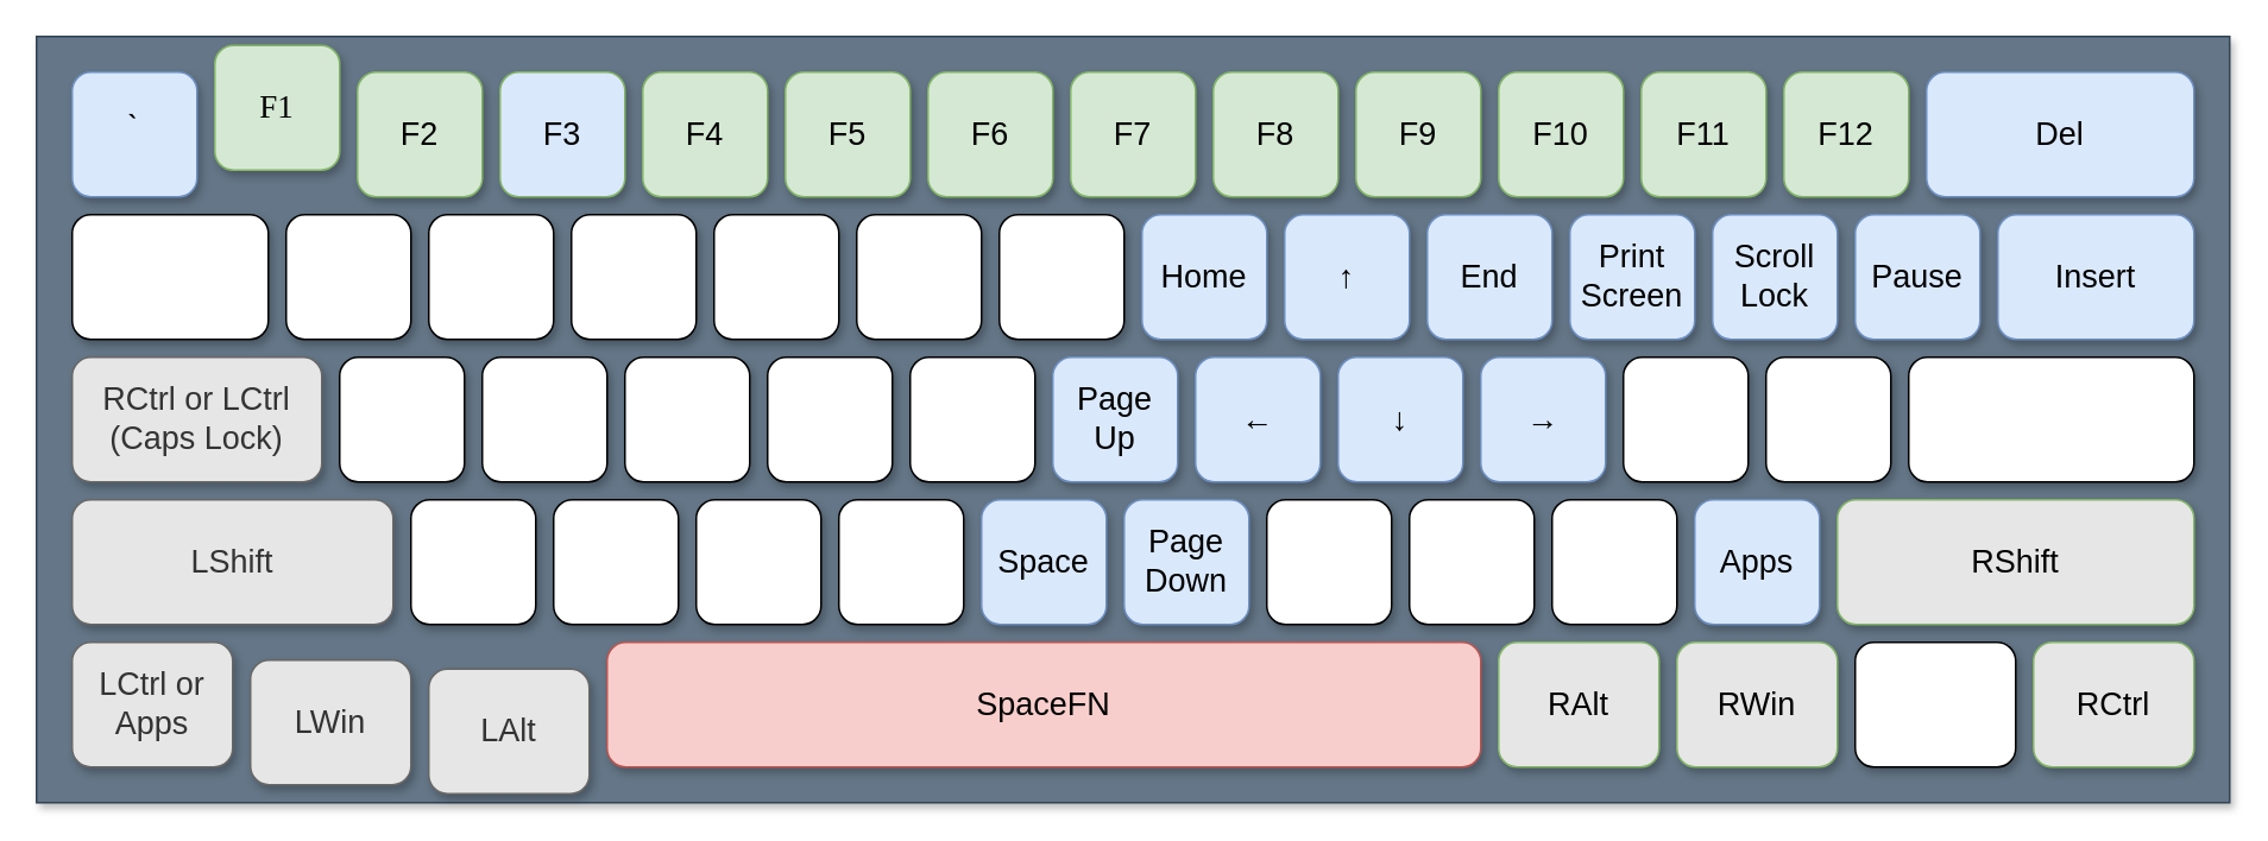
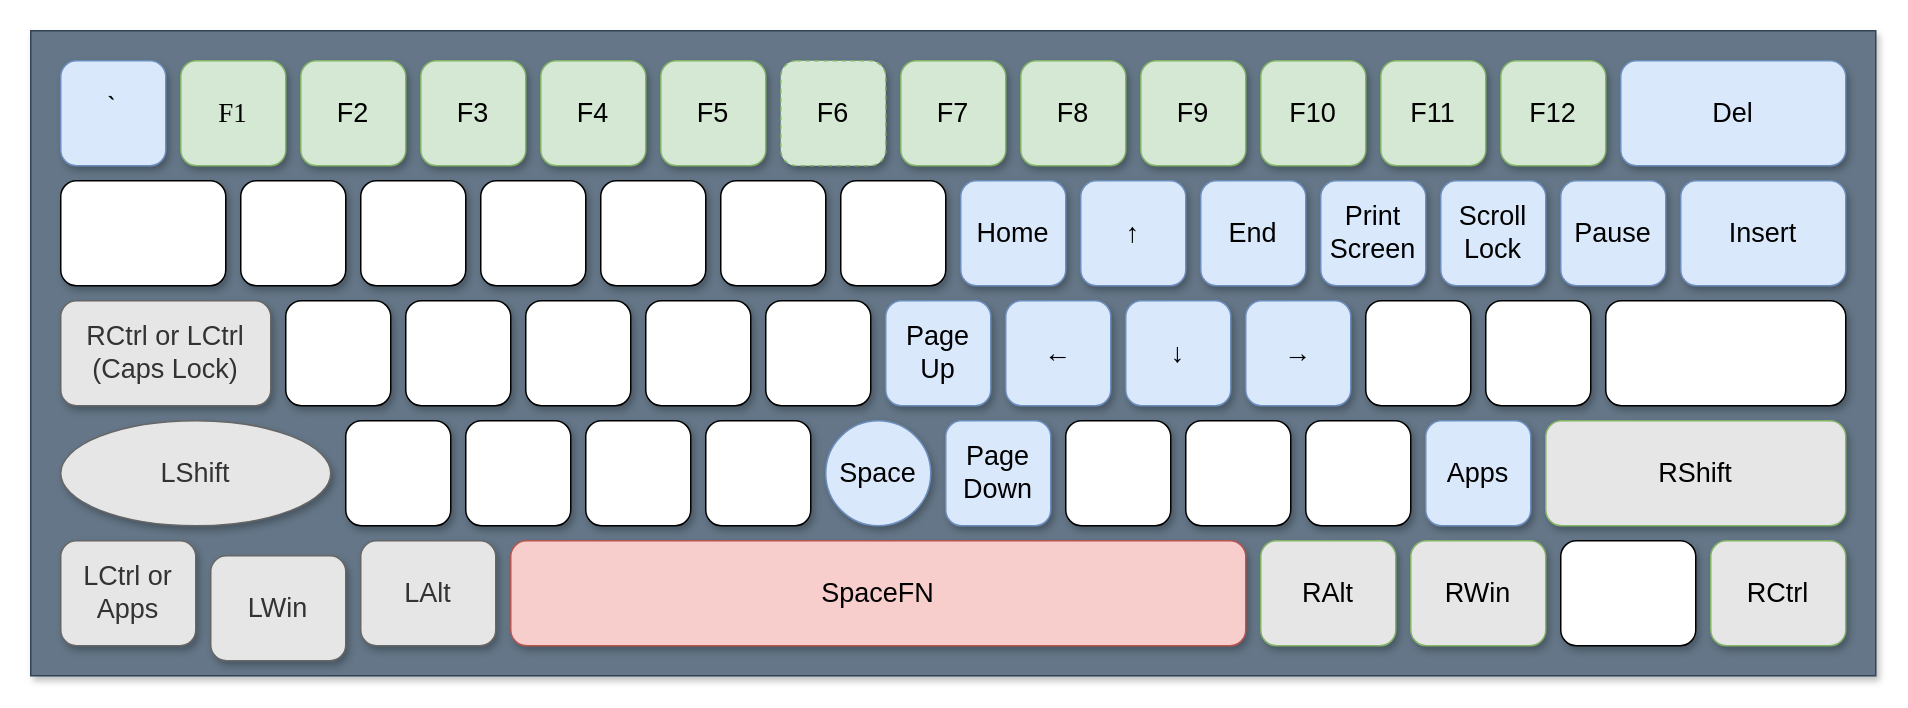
  <mxCell id="0" />
  <mxCell id="1" parent="0" />
  <mxCell id="2" value="" style="rounded=0;whiteSpace=wrap;html=1;fillColor=#647687;strokeColor=#314354;fontColor=#ffffff;fontStyle=0;shadow=1;" parent="1" vertex="1"><mxGeometry x="20" y="20" width="1230" height="430" as="geometry" /></mxCell>
- <mxCell id="3" value="F3" style="rounded=1;whiteSpace=wrap;html=1;fontSize=18;fillColor=#dae8fc;strokeColor=#82b366;fontStyle=0;shadow=1;glass=0;" parent="1" vertex="1"><mxGeometry x="280" y="40" width="70" height="70" as="geometry" /></mxCell>
+ <mxCell id="3" value="F3" style="rounded=1;whiteSpace=wrap;html=1;fontSize=18;fillColor=#d5e8d4;strokeColor=#82b366;fontStyle=0;shadow=1;glass=0;" parent="1" vertex="1"><mxGeometry x="280" y="40" width="70" height="70" as="geometry" /></mxCell>
  <mxCell id="4" value="F4" style="rounded=1;whiteSpace=wrap;html=1;fontSize=18;fillColor=#d5e8d4;strokeColor=#82b366;fontStyle=0;shadow=1;glass=0;" parent="1" vertex="1"><mxGeometry x="360" y="40" width="70" height="70" as="geometry" /></mxCell>
  <mxCell id="5" value="F5" style="rounded=1;whiteSpace=wrap;html=1;fontSize=18;fillColor=#d5e8d4;strokeColor=#82b366;fontStyle=0;shadow=1;glass=0;" parent="1" vertex="1"><mxGeometry x="440" y="40" width="70" height="70" as="geometry" /></mxCell>
- <mxCell id="6" value="F6" style="rounded=1;whiteSpace=wrap;html=1;fontSize=18;fillColor=#d5e8d4;strokeColor=#82b366;fontStyle=0;shadow=1;glass=0;" parent="1" vertex="1"><mxGeometry x="520" y="40" width="70" height="70" as="geometry" /></mxCell>
+ <mxCell id="6" value="F6" style="rounded=1;whiteSpace=wrap;html=1;fontSize=18;fillColor=#d5e8d4;strokeColor=#82b366;fontStyle=0;shadow=1;glass=0;dashed=1;" parent="1" vertex="1"><mxGeometry x="520" y="40" width="70" height="70" as="geometry" /></mxCell>
  <mxCell id="7" value="F7" style="rounded=1;whiteSpace=wrap;html=1;fontSize=18;fillColor=#d5e8d4;strokeColor=#82b366;fontStyle=0;shadow=1;glass=0;" parent="1" vertex="1"><mxGeometry x="600" y="40" width="70" height="70" as="geometry" /></mxCell>
  <mxCell id="8" value="F8" style="rounded=1;whiteSpace=wrap;html=1;fontSize=18;fillColor=#d5e8d4;strokeColor=#82b366;fontStyle=0;shadow=1;glass=0;" parent="1" vertex="1"><mxGeometry x="680" y="40" width="70" height="70" as="geometry" /></mxCell>
  <mxCell id="9" value="F9" style="rounded=1;whiteSpace=wrap;html=1;fontSize=18;fillColor=#d5e8d4;strokeColor=#82b366;fontStyle=0;shadow=1;glass=0;" parent="1" vertex="1"><mxGeometry x="760" y="40" width="70" height="70" as="geometry" /></mxCell>
  <mxCell id="10" value="F10" style="rounded=1;whiteSpace=wrap;html=1;fontSize=18;fillColor=#d5e8d4;strokeColor=#82b366;fontStyle=0;shadow=1;glass=0;" parent="1" vertex="1"><mxGeometry x="840" y="40" width="70" height="70" as="geometry" /></mxCell>
  <mxCell id="11" value="F11" style="rounded=1;whiteSpace=wrap;html=1;fontSize=18;fillColor=#d5e8d4;strokeColor=#82b366;fontStyle=0;shadow=1;glass=0;" parent="1" vertex="1"><mxGeometry x="920" y="40" width="70" height="70" as="geometry" /></mxCell>
  <mxCell id="12" value="F2" style="rounded=1;whiteSpace=wrap;html=1;fontSize=18;fillColor=#d5e8d4;strokeColor=#82b366;fontStyle=0;shadow=1;glass=0;" parent="1" vertex="1"><mxGeometry x="200" y="40" width="70" height="70" as="geometry" /></mxCell>
- <mxCell id="13" value="F1" style="rounded=1;whiteSpace=wrap;html=1;align=center;fontFamily=Verdana;fontSize=18;fillColor=#d5e8d4;strokeColor=#82b366;fontStyle=0;shadow=1;glass=0;" parent="1" vertex="1"><mxGeometry x="120" y="25" width="70" height="70" as="geometry" /></mxCell>
+ <mxCell id="13" value="F1" style="rounded=1;whiteSpace=wrap;html=1;align=center;fontFamily=Verdana;fontSize=18;fillColor=#d5e8d4;strokeColor=#82b366;fontStyle=0;shadow=1;glass=0;" parent="1" vertex="1"><mxGeometry x="120" y="40" width="70" height="70" as="geometry" /></mxCell>
  <mxCell id="14" value="｀" style="rounded=1;whiteSpace=wrap;html=1;fontSize=18;fillColor=#dae8fc;strokeColor=#6c8ebf;fontStyle=0;shadow=1;glass=0;" parent="1" vertex="1"><mxGeometry x="40" y="40" width="70" height="70" as="geometry" /></mxCell>
  <mxCell id="15" value="F12" style="rounded=1;whiteSpace=wrap;html=1;fontSize=18;fillColor=#d5e8d4;strokeColor=#82b366;fontStyle=0;shadow=1;glass=0;" parent="1" vertex="1"><mxGeometry x="1000" y="40" width="70" height="70" as="geometry" /></mxCell>
  <mxCell id="16" value="Del" style="rounded=1;whiteSpace=wrap;html=1;fontSize=18;fillColor=#dae8fc;strokeColor=#6c8ebf;fontStyle=0;shadow=1;glass=0;" parent="1" vertex="1"><mxGeometry x="1080" y="40" width="150" height="70" as="geometry" /></mxCell>
  <mxCell id="17" value="" style="rounded=1;whiteSpace=wrap;html=1;fontSize=18;fontStyle=0;shadow=1;glass=0;" parent="1" vertex="1"><mxGeometry x="320" y="120" width="70" height="70" as="geometry" /></mxCell>
  <mxCell id="18" value="" style="rounded=1;whiteSpace=wrap;html=1;fontSize=18;fontStyle=0;shadow=1;glass=0;" parent="1" vertex="1"><mxGeometry x="400" y="120" width="70" height="70" as="geometry" /></mxCell>
  <mxCell id="19" value="" style="rounded=1;whiteSpace=wrap;html=1;fontSize=18;fontStyle=0;shadow=1;glass=0;" parent="1" vertex="1"><mxGeometry x="480" y="120" width="70" height="70" as="geometry" /></mxCell>
  <mxCell id="20" value="" style="rounded=1;whiteSpace=wrap;html=1;fontSize=18;fontStyle=0;shadow=1;glass=0;" parent="1" vertex="1"><mxGeometry x="560" y="120" width="70" height="70" as="geometry" /></mxCell>
  <mxCell id="21" value="Home" style="rounded=1;whiteSpace=wrap;html=1;fontSize=18;fillColor=#dae8fc;strokeColor=#6c8ebf;fontStyle=0;shadow=1;glass=0;" parent="1" vertex="1"><mxGeometry x="640" y="120" width="70" height="70" as="geometry" /></mxCell>
  <mxCell id="22" value="↑" style="rounded=1;whiteSpace=wrap;html=1;fontSize=18;fillColor=#dae8fc;strokeColor=#6c8ebf;fontStyle=0;shadow=1;glass=0;" parent="1" vertex="1"><mxGeometry x="720" y="120" width="70" height="70" as="geometry" /></mxCell>
  <mxCell id="23" value="End" style="rounded=1;whiteSpace=wrap;html=1;fontSize=18;fillColor=#dae8fc;strokeColor=#6c8ebf;fontStyle=0;shadow=1;glass=0;" parent="1" vertex="1"><mxGeometry x="800" y="120" width="70" height="70" as="geometry" /></mxCell>
  <mxCell id="24" value="Print&lt;br style=&quot;font-size: 18px;&quot;&gt;Screen" style="rounded=1;whiteSpace=wrap;html=1;fontSize=18;fillColor=#dae8fc;strokeColor=#6c8ebf;fontStyle=0;shadow=1;glass=0;" parent="1" vertex="1"><mxGeometry x="880" y="120" width="70" height="70" as="geometry" /></mxCell>
  <mxCell id="25" value="Scroll&lt;br&gt;Lock" style="rounded=1;whiteSpace=wrap;html=1;fontSize=18;fillColor=#dae8fc;strokeColor=#6c8ebf;fontStyle=0;shadow=1;glass=0;" parent="1" vertex="1"><mxGeometry x="960" y="120" width="70" height="70" as="geometry" /></mxCell>
  <mxCell id="26" value="" style="rounded=1;whiteSpace=wrap;html=1;fontSize=18;fontStyle=0;shadow=1;glass=0;" parent="1" vertex="1"><mxGeometry x="240" y="120" width="70" height="70" as="geometry" /></mxCell>
  <mxCell id="27" value="" style="rounded=1;whiteSpace=wrap;html=1;fontSize=18;fontStyle=0;shadow=1;glass=0;" parent="1" vertex="1"><mxGeometry x="160" y="120" width="70" height="70" as="geometry" /></mxCell>
  <mxCell id="28" value="Pause" style="rounded=1;whiteSpace=wrap;html=1;fontSize=18;fillColor=#dae8fc;strokeColor=#6c8ebf;fontStyle=0;shadow=1;glass=0;" parent="1" vertex="1"><mxGeometry x="1040" y="120" width="70" height="70" as="geometry" /></mxCell>
  <mxCell id="29" value="" style="rounded=1;whiteSpace=wrap;html=1;fontSize=18;fontStyle=0;shadow=1;glass=0;" parent="1" vertex="1"><mxGeometry x="350" y="200" width="70" height="70" as="geometry" /></mxCell>
  <mxCell id="30" value="" style="rounded=1;whiteSpace=wrap;html=1;fontSize=18;fontStyle=0;shadow=1;glass=0;" parent="1" vertex="1"><mxGeometry x="430" y="200" width="70" height="70" as="geometry" /></mxCell>
  <mxCell id="31" value="" style="rounded=1;whiteSpace=wrap;html=1;fontSize=18;fontStyle=0;shadow=1;glass=0;" parent="1" vertex="1"><mxGeometry x="510" y="200" width="70" height="70" as="geometry" /></mxCell>
  <mxCell id="32" value="Page&lt;br style=&quot;font-size: 18px;&quot;&gt;Up" style="rounded=1;whiteSpace=wrap;html=1;fontSize=18;fillColor=#dae8fc;strokeColor=#6c8ebf;fontStyle=0;shadow=1;glass=0;" parent="1" vertex="1"><mxGeometry x="590" y="200" width="70" height="70" as="geometry" /></mxCell>
  <mxCell id="33" value="←" style="rounded=1;whiteSpace=wrap;html=1;fontSize=18;fillColor=#dae8fc;strokeColor=#6c8ebf;fontStyle=0;shadow=1;glass=0;" parent="1" vertex="1"><mxGeometry x="670" y="200" width="70" height="70" as="geometry" /></mxCell>
  <mxCell id="34" value="↓" style="rounded=1;whiteSpace=wrap;html=1;fontSize=18;fillColor=#dae8fc;strokeColor=#6c8ebf;fontStyle=0;shadow=1;glass=0;" parent="1" vertex="1"><mxGeometry x="750" y="200" width="70" height="70" as="geometry" /></mxCell>
  <mxCell id="35" value="→" style="rounded=1;whiteSpace=wrap;html=1;fontSize=18;fillColor=#dae8fc;strokeColor=#6c8ebf;fontStyle=0;shadow=1;glass=0;" parent="1" vertex="1"><mxGeometry x="830" y="200" width="70" height="70" as="geometry" /></mxCell>
  <mxCell id="36" value="" style="rounded=1;whiteSpace=wrap;html=1;fontSize=18;fontStyle=0;shadow=1;glass=0;" parent="1" vertex="1"><mxGeometry x="910" y="200" width="70" height="70" as="geometry" /></mxCell>
  <mxCell id="37" value="" style="rounded=1;whiteSpace=wrap;html=1;fontSize=18;fontStyle=0;shadow=1;glass=0;" parent="1" vertex="1"><mxGeometry x="990" y="200" width="70" height="70" as="geometry" /></mxCell>
  <mxCell id="38" value="" style="rounded=1;whiteSpace=wrap;html=1;fontSize=18;fontStyle=0;shadow=1;glass=0;" parent="1" vertex="1"><mxGeometry x="270" y="200" width="70" height="70" as="geometry" /></mxCell>
  <mxCell id="39" value="" style="rounded=1;whiteSpace=wrap;html=1;fontSize=18;fontStyle=0;shadow=1;glass=0;" parent="1" vertex="1"><mxGeometry x="190" y="200" width="70" height="70" as="geometry" /></mxCell>
  <mxCell id="40" value="" style="rounded=1;whiteSpace=wrap;html=1;fontSize=18;fontStyle=0;shadow=1;glass=0;" parent="1" vertex="1"><mxGeometry x="1070" y="200" width="160" height="70" as="geometry" /></mxCell>
  <mxCell id="41" value="" style="rounded=1;whiteSpace=wrap;html=1;fontSize=18;fontStyle=0;shadow=1;glass=0;" parent="1" vertex="1"><mxGeometry x="390" y="280" width="70" height="70" as="geometry" /></mxCell>
  <mxCell id="42" value="SpaceFN" style="rounded=1;whiteSpace=wrap;html=1;fontSize=18;fillColor=#f8cecc;strokeColor=#b85450;fontStyle=0;shadow=1;glass=0;" parent="1" vertex="1"><mxGeometry x="340" y="360" width="490" height="70" as="geometry" /></mxCell>
- <mxCell id="43" value="Space" style="rounded=1;whiteSpace=wrap;html=1;fontSize=18;fillColor=#dae8fc;strokeColor=#6c8ebf;fontStyle=0;shadow=1;glass=0;" parent="1" vertex="1"><mxGeometry x="550" y="280" width="70" height="70" as="geometry" /></mxCell>
+ <mxCell id="43" value="Space" style="ellipse;whiteSpace=wrap;html=1;fontSize=18;fillColor=#dae8fc;strokeColor=#6c8ebf;fontStyle=0;shadow=1;glass=0;" parent="1" vertex="1"><mxGeometry x="550" y="280" width="70" height="70" as="geometry" /></mxCell>
  <mxCell id="44" value="Page&lt;br style=&quot;font-size: 18px;&quot;&gt;Down" style="rounded=1;whiteSpace=wrap;html=1;fontSize=18;fillColor=#dae8fc;strokeColor=#6c8ebf;fontStyle=0;shadow=1;glass=0;" parent="1" vertex="1"><mxGeometry x="630" y="280" width="70" height="70" as="geometry" /></mxCell>
  <mxCell id="45" value="" style="rounded=1;whiteSpace=wrap;html=1;fontSize=18;fontStyle=0;shadow=1;glass=0;" parent="1" vertex="1"><mxGeometry x="710" y="280" width="70" height="70" as="geometry" /></mxCell>
  <mxCell id="46" value="" style="rounded=1;whiteSpace=wrap;html=1;fontSize=18;fontStyle=0;shadow=1;glass=0;" parent="1" vertex="1"><mxGeometry x="790" y="280" width="70" height="70" as="geometry" /></mxCell>
  <mxCell id="47" value="" style="rounded=1;whiteSpace=wrap;html=1;fontSize=18;fontStyle=0;shadow=1;glass=0;" parent="1" vertex="1"><mxGeometry x="870" y="280" width="70" height="70" as="geometry" /></mxCell>
  <mxCell id="48" value="Apps" style="rounded=1;whiteSpace=wrap;html=1;fontSize=18;fillColor=#dae8fc;strokeColor=#6c8ebf;fontStyle=0;shadow=1;glass=0;" parent="1" vertex="1"><mxGeometry x="950" y="280" width="70" height="70" as="geometry" /></mxCell>
  <mxCell id="49" value="RShift" style="rounded=1;whiteSpace=wrap;html=1;fontSize=18;fillColor=#E6E6E6;strokeColor=#82b366;fontStyle=0;shadow=1;glass=0;" parent="1" vertex="1"><mxGeometry x="1030" y="280" width="200" height="70" as="geometry" /></mxCell>
  <mxCell id="50" value="" style="rounded=1;whiteSpace=wrap;html=1;fontSize=18;fontStyle=0;shadow=1;glass=0;" parent="1" vertex="1"><mxGeometry x="310" y="280" width="70" height="70" as="geometry" /></mxCell>
  <mxCell id="51" value="" style="rounded=1;whiteSpace=wrap;html=1;fontSize=18;fontStyle=0;shadow=1;glass=0;" parent="1" vertex="1"><mxGeometry x="230" y="280" width="70" height="70" as="geometry" /></mxCell>
  <mxCell id="52" value="Insert" style="rounded=1;whiteSpace=wrap;html=1;fontSize=18;fillColor=#dae8fc;strokeColor=#6c8ebf;fontStyle=0;shadow=1;glass=0;" parent="1" vertex="1"><mxGeometry x="1120" y="120" width="110" height="70" as="geometry" /></mxCell>
  <mxCell id="53" value="" style="rounded=1;whiteSpace=wrap;html=1;fontSize=18;fontStyle=0;shadow=1;glass=0;" parent="1" vertex="1"><mxGeometry x="40" y="120" width="110" height="70" as="geometry" /></mxCell>
  <mxCell id="54" value="RCtrl or LCtrl&lt;br&gt;(Caps Lock)" style="rounded=1;whiteSpace=wrap;html=1;fontSize=18;fillColor=#E6E6E6;strokeColor=#666666;fontStyle=0;fontColor=#333333;shadow=1;glass=0;" parent="1" vertex="1"><mxGeometry x="40" y="200" width="140" height="70" as="geometry" /></mxCell>
- <mxCell id="55" value="LShift" style="rounded=1;whiteSpace=wrap;html=1;fontSize=18;fillColor=#E6E6E6;strokeColor=#666666;fontStyle=0;fontColor=#333333;shadow=1;glass=0;" parent="1" vertex="1"><mxGeometry x="40" y="280" width="180" height="70" as="geometry" /></mxCell>
+ <mxCell id="55" value="LShift" style="ellipse;whiteSpace=wrap;html=1;fontSize=18;fillColor=#E6E6E6;strokeColor=#666666;fontStyle=0;fontColor=#333333;shadow=1;glass=0;" parent="1" vertex="1"><mxGeometry x="40" y="280" width="180" height="70" as="geometry" /></mxCell>
  <mxCell id="56" value="" style="rounded=1;whiteSpace=wrap;html=1;fontSize=18;fontStyle=0;shadow=1;glass=0;" parent="1" vertex="1"><mxGeometry x="470" y="280" width="70" height="70" as="geometry" /></mxCell>
  <mxCell id="57" value="RCtrl" style="rounded=1;whiteSpace=wrap;html=1;fontSize=18;fillColor=#E6E6E6;strokeColor=#82b366;fontStyle=0;shadow=1;glass=0;" parent="1" vertex="1"><mxGeometry x="1140" y="360" width="90" height="70" as="geometry" /></mxCell>
  <mxCell id="58" value="" style="rounded=1;whiteSpace=wrap;html=1;fontSize=18;fontStyle=0;shadow=1;glass=0;" parent="1" vertex="1"><mxGeometry x="1040" y="360" width="90" height="70" as="geometry" /></mxCell>
  <mxCell id="59" value="RWin" style="rounded=1;whiteSpace=wrap;html=1;fontSize=18;fillColor=#E6E6E6;strokeColor=#82b366;fontStyle=0;shadow=1;glass=0;" parent="1" vertex="1"><mxGeometry x="940" y="360" width="90" height="70" as="geometry" /></mxCell>
  <mxCell id="60" value="RAlt" style="rounded=1;whiteSpace=wrap;html=1;fontSize=18;fillColor=#E6E6E6;strokeColor=#82b366;fontStyle=0;shadow=1;glass=0;" parent="1" vertex="1"><mxGeometry x="840" y="360" width="90" height="70" as="geometry" /></mxCell>
  <mxCell id="61" value="LCtrl or&lt;br&gt;Apps" style="rounded=1;whiteSpace=wrap;html=1;fontSize=18;fillColor=#E6E6E6;strokeColor=#666666;fontStyle=0;fontColor=#333333;shadow=1;glass=0;" parent="1" vertex="1"><mxGeometry x="40" y="360" width="90" height="70" as="geometry" /></mxCell>
  <mxCell id="62" value="LWin" style="rounded=1;whiteSpace=wrap;html=1;fontSize=18;fillColor=#E6E6E6;strokeColor=#666666;fontStyle=0;fontColor=#333333;shadow=1;glass=0;" parent="1" vertex="1"><mxGeometry x="140" y="370" width="90" height="70" as="geometry" /></mxCell>
- <mxCell id="63" value="LAlt" style="rounded=1;whiteSpace=wrap;html=1;fontSize=18;fillColor=#E6E6E6;strokeColor=#666666;fontStyle=0;fontColor=#333333;shadow=1;glass=0;" parent="1" vertex="1"><mxGeometry x="240" y="375" width="90" height="70" as="geometry" /></mxCell>
+ <mxCell id="63" value="LAlt" style="rounded=1;whiteSpace=wrap;html=1;fontSize=18;fillColor=#E6E6E6;strokeColor=#666666;fontStyle=0;fontColor=#333333;shadow=1;glass=0;" parent="1" vertex="1"><mxGeometry x="240" y="360" width="90" height="70" as="geometry" /></mxCell>
